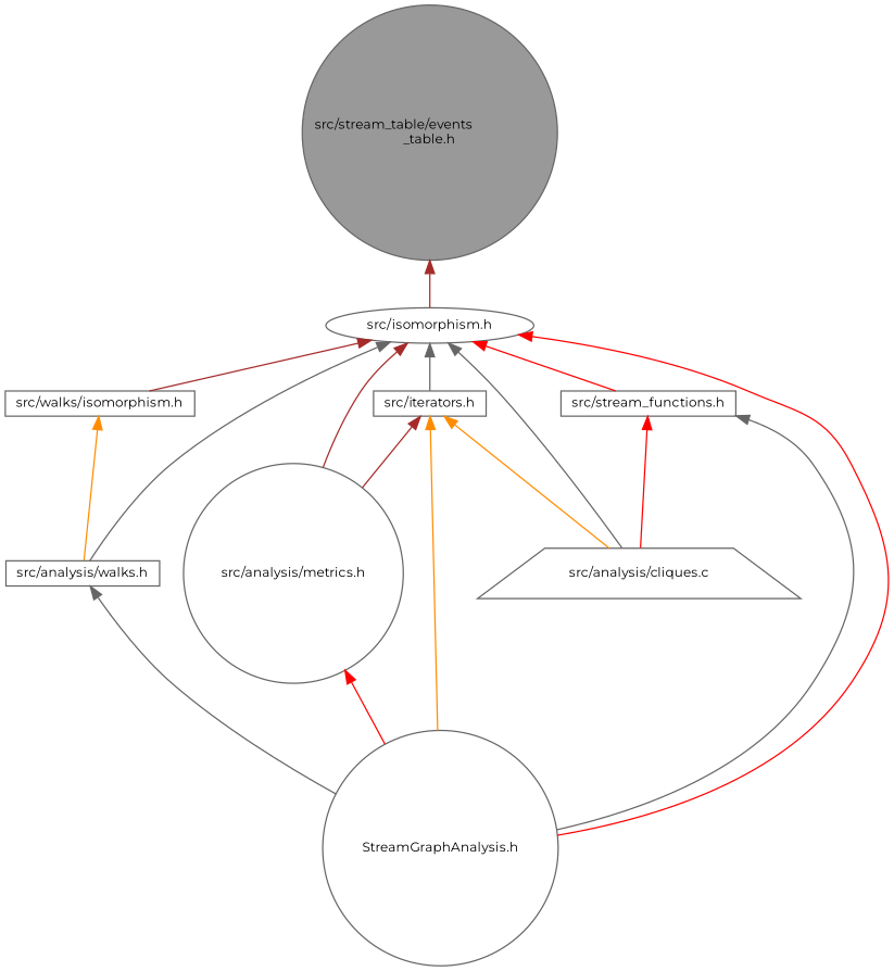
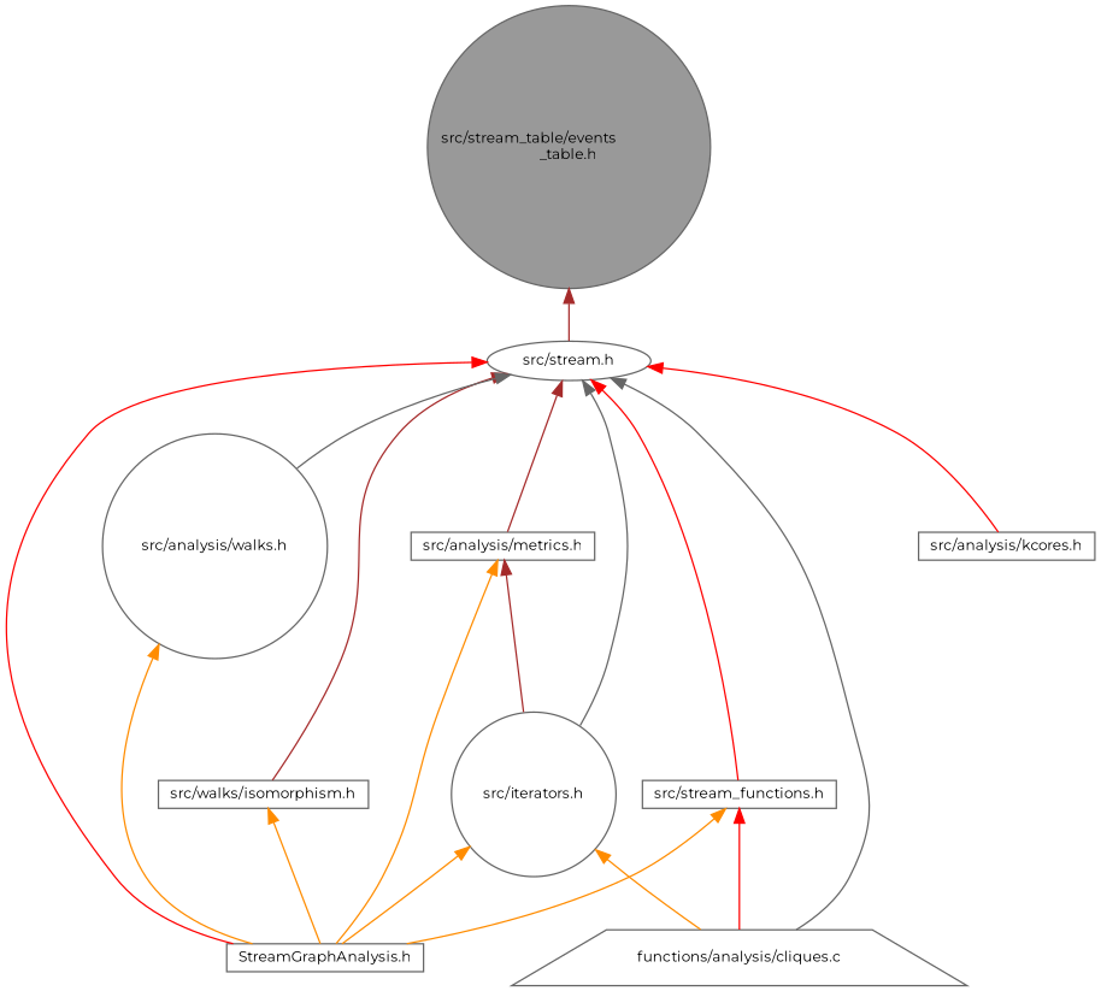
  digraph {
    fontname=Montserrat
    node [color=grey40 fillcolor=white fontname=Montserrat fontsize=10 shape=box style=filled]
    edge [color=red dir=back fontname=Montserrat fontsize=10 labelfontname=Helvetica labelfontsize=10 style=solid]
    n1 [color=gray40 fillcolor=grey60 fontcolor=black height=0.2 label="src/stream_table/events\l_table.h" shape=circle width=0.4]
-   n2 [height=0.2 label="src/isomorphism.h" shape=ellipse width=0.4]
-   n3 [height=0.2 label="StreamGraphAnalysis.h" shape=circle width=0.4]
-   n4 [height=0.2 label="src/analysis/cliques.c" shape=trapezium width=0.4]
+   n2 [height=0.2 label="src/stream.h" shape=ellipse width=0.4]
+   n3 [height=0.2 label="StreamGraphAnalysis.h" width=0.4]
+   n4 [height=0.2 label="functions/analysis/cliques.c" shape=trapezium width=0.4]
    n5 [height=0.2 label="src/walks/isomorphism.h" width=0.4]
-   n7 [height=0.2 label="src/analysis/metrics.h" shape=circle width=0.4]
-   n8 [height=0.2 label="src/analysis/walks.h" width=0.4]
-   n9 [height=0.2 label="src/iterators.h" width=0.4]
+   n6 [height=0.2 label="src/analysis/kcores.h" width=0.4]
+   n7 [height=0.2 label="src/analysis/metrics.h" width=0.4]
+   n8 [height=0.2 label="src/analysis/walks.h" shape=circle width=0.4]
+   n9 [height=0.2 label="src/iterators.h" shape=circle width=0.4]
    n10 [height=0.2 label="src/stream_functions.h" width=0.4]
    n1 -> n2 [color=brown]
    n2 -> n3
    n2 -> n4 [color=gray40]
    n2 -> n5 [color=brown]
+   n2 -> n6
    n2 -> n7 [color=brown]
    n2 -> n8 [color=gray40]
    n2 -> n9 [color=gray40]
    n2 -> n10
-   n5 -> n8 [color=darkorange]
-   n7 -> n3
-   n8 -> n3 [color=gray40]
+   n5 -> n3 [color=darkorange]
+   n7 -> n3 [color=darkorange]
+   n8 -> n3 [color=darkorange]
    n9 -> n3 [color=darkorange]
    n9 -> n4 [color=darkorange]
-   n9 -> n7 [color=brown]
-   n10 -> n3 [color=gray40]
+   n7 -> n9 [color=brown]
+   n10 -> n3 [color=darkorange]
    n10 -> n4
  }
